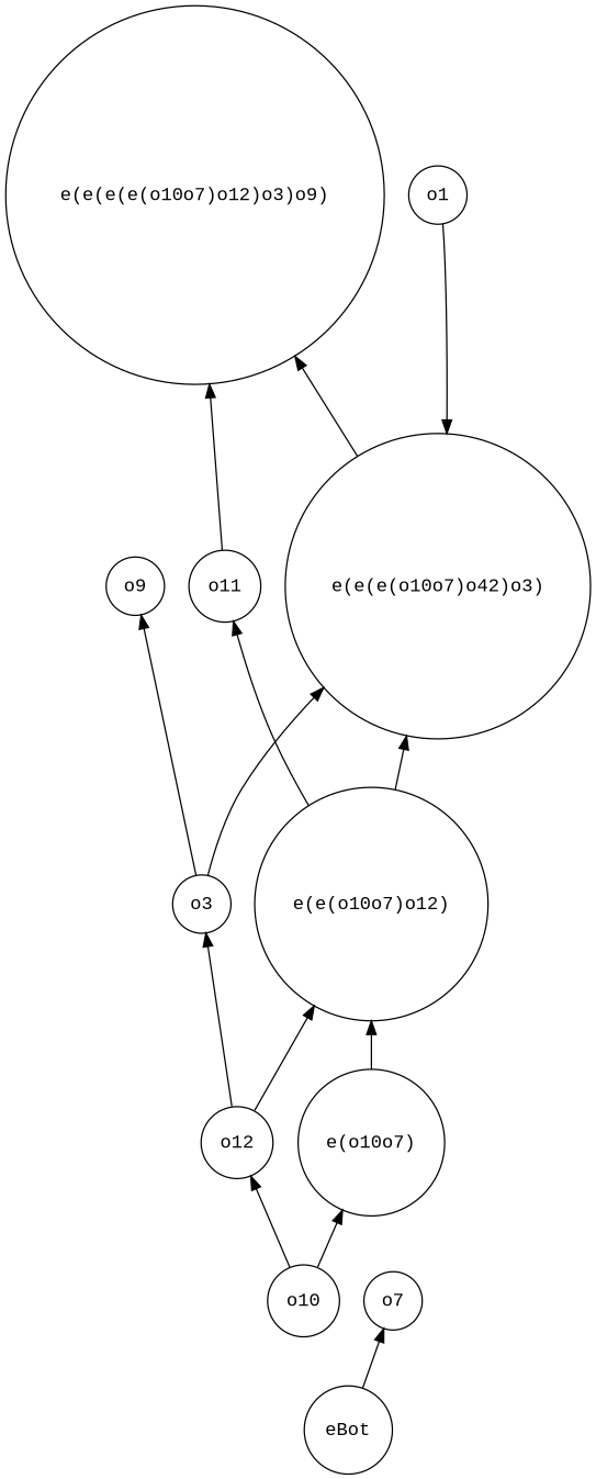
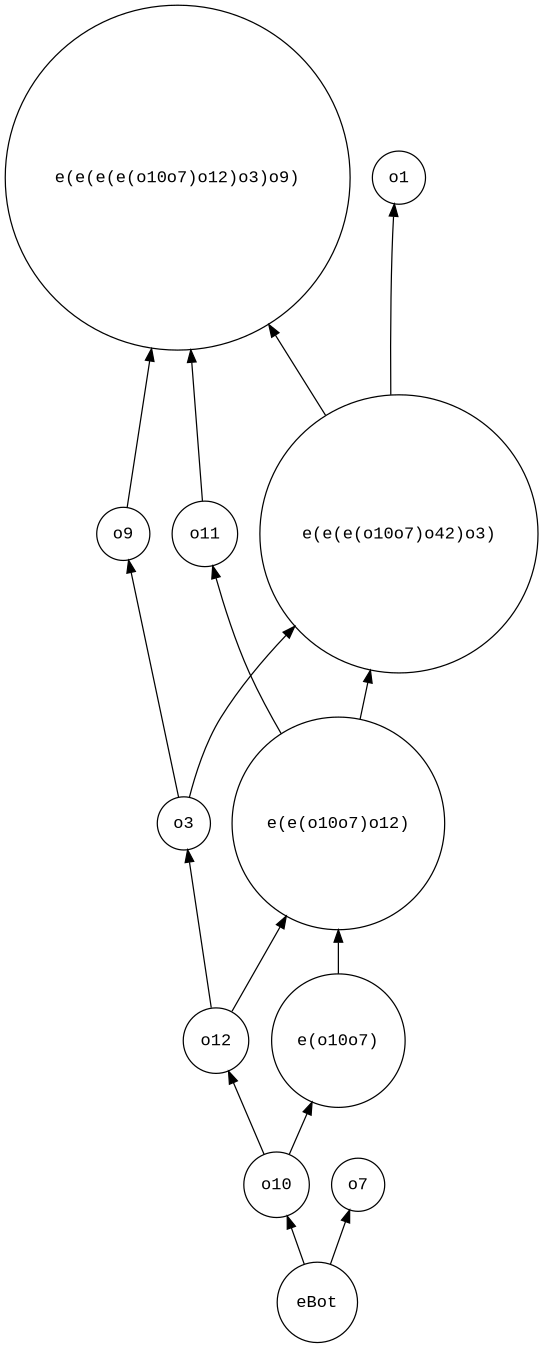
  strict digraph {
    fontname="Liberation Mono"
    rankdir=BT
    node [fontname="Liberation Mono" shape=circle]
    edge [fontname="Liberation Mono"]
    "e(o10o7)"
    "e(e(o10o7)o12)"
    n3 [label="e(e(e(o10o7)o42)o3)"]
    o11
    o10
    o12
    o3
    o9
    "e(e(e(e(o10o7)o12)o3)o9)"
    o1
    eBot
    o7
    "e(o10o7)" -> "e(e(o10o7)o12)"
    "e(e(o10o7)o12)" -> n3
    "e(e(o10o7)o12)" -> o11
    n3 -> "e(e(e(e(o10o7)o12)o3)o9)"
    o11 -> "e(e(e(e(o10o7)o12)o3)o9)"
    o10 -> "e(o10o7)"
    o10 -> o12
    o12 -> "e(e(o10o7)o12)"
    o12 -> o3
    o3 -> n3
    o3 -> o9
-   o1 -> n3
+   o9 -> "e(e(e(e(o10o7)o12)o3)o9)"
+   n3 -> o1
+   eBot -> o10
    eBot -> o7
  }
